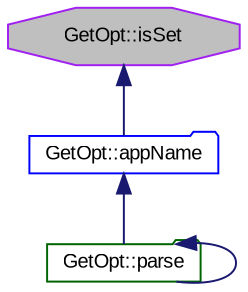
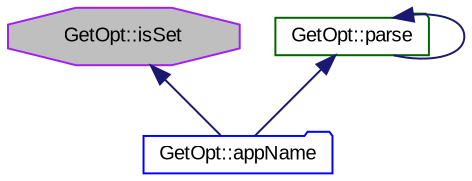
  digraph {
    fontname="Liberation Sans"
    rankdir=TB
    node [fillcolor=white fontname="Liberation Sans" fontsize=10 shape=folder style=filled]
    edge [color=midnightblue dir=back fontname="Liberation Sans" fontsize=10 labelfontname=Helvetica labelfontsize=10 style=solid]
    n1 [color=purple fillcolor=grey75 fontcolor=black height=0.2 label="GetOpt::isSet" shape=octagon width=0.4]
    n2 [color=blue height=0.2 label="GetOpt::appName" width=0.4]
    n3 [color=darkgreen height=0.2 label="GetOpt::parse" width=0.4]
    n1 -> n2
-   n2 -> n3
+   n3 -> n2
    n3 -> n3
  }
